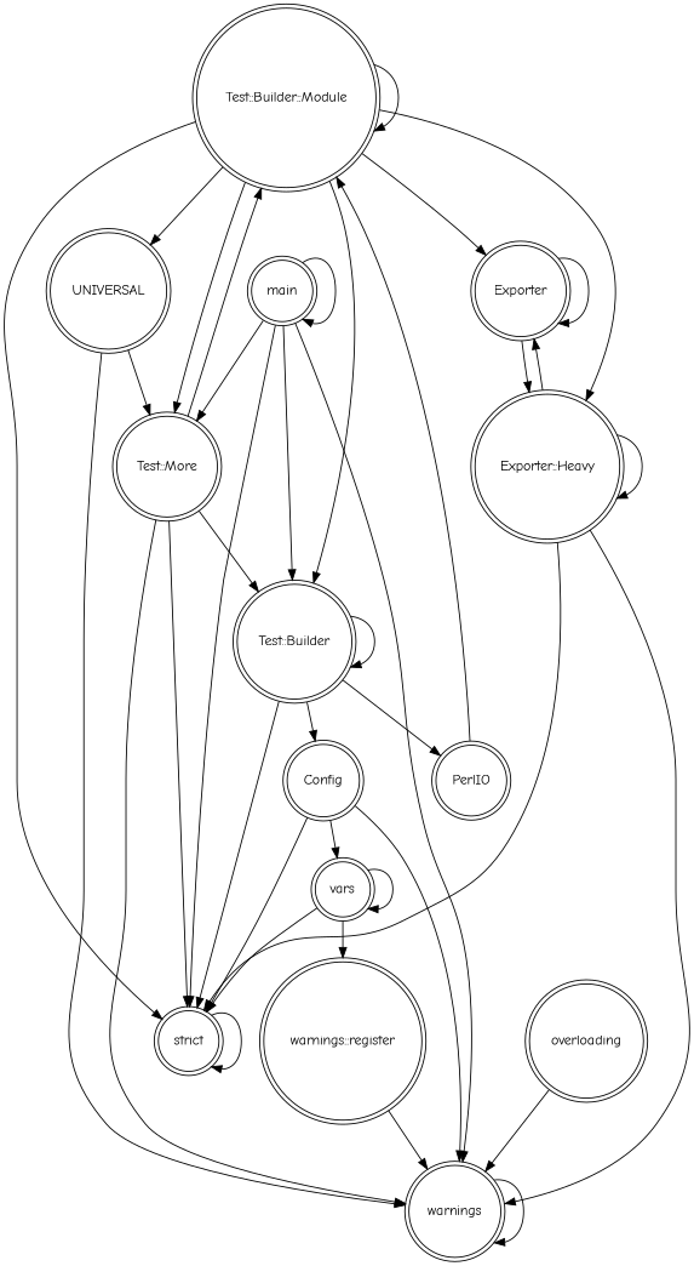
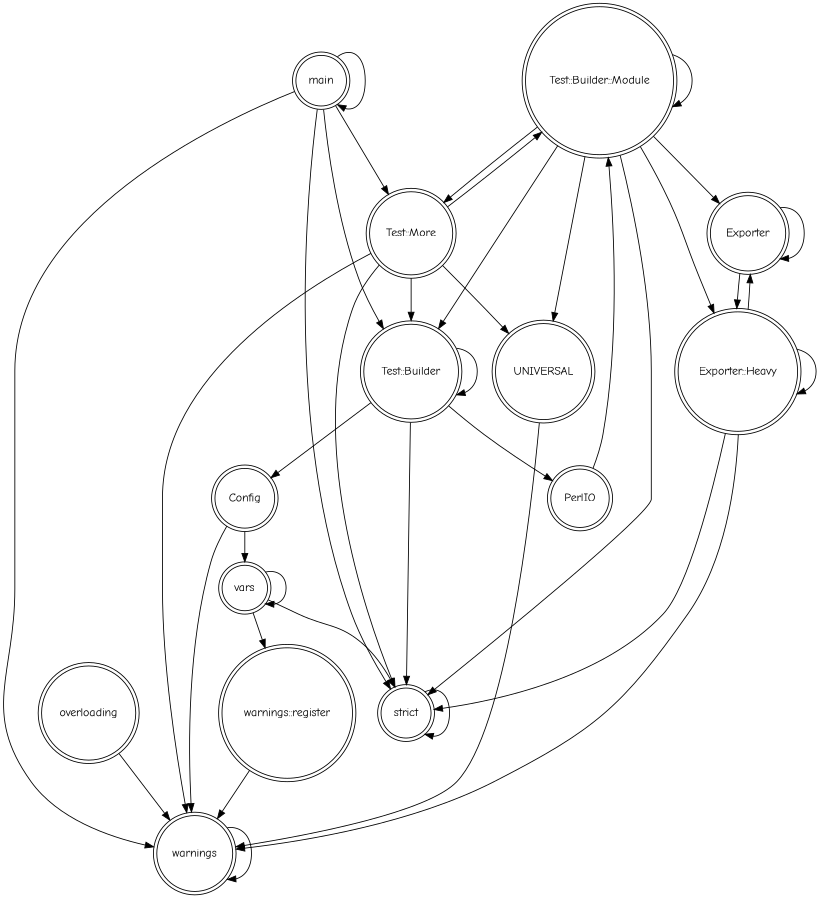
  digraph {
    fontname="Comic Neue"
    node [fontname="Comic Neue" shape=doublecircle]
    edge [fontname="Comic Neue"]
    "Test::Builder::Module"
    "Test::More"
    Exporter
    "Exporter::Heavy"
    "Test::Builder"
    "strict"
    UNIVERSAL
    warnings
    Config
    PerlIO
    main
    vars
    overloading
    "warnings::register"
    "Test::Builder::Module" -> "Test::Builder::Module"
    "Test::Builder::Module" -> "Test::More"
    "Test::Builder::Module" -> Exporter
    "Test::Builder::Module" -> "Exporter::Heavy"
    "Test::Builder::Module" -> "Test::Builder"
    "Test::Builder::Module" -> "strict"
    "Test::Builder::Module" -> UNIVERSAL
    "Test::More" -> "Test::Builder::Module"
    "Test::More" -> "Test::Builder"
    "Test::More" -> "strict"
-   UNIVERSAL -> "Test::More"
+   "Test::More" -> UNIVERSAL
    "Test::More" -> warnings
    Exporter -> Exporter
    Exporter -> "Exporter::Heavy"
    "Exporter::Heavy" -> Exporter
    "Exporter::Heavy" -> "Exporter::Heavy"
    "Exporter::Heavy" -> "strict"
    "Exporter::Heavy" -> warnings
    "Test::Builder" -> "Test::Builder"
    "Test::Builder" -> "strict"
    "Test::Builder" -> Config
    "Test::Builder" -> PerlIO
    "strict" -> "strict"
    UNIVERSAL -> warnings
    warnings -> warnings
-   Config -> "strict"
    Config -> warnings
    Config -> vars
    PerlIO -> "Test::Builder::Module"
    main -> "Test::More"
    main -> "Test::Builder"
    main -> "strict"
    main -> warnings
    main -> main
    vars -> "strict"
    vars -> vars
    vars -> "warnings::register"
    overloading -> warnings
    "warnings::register" -> warnings
  }
